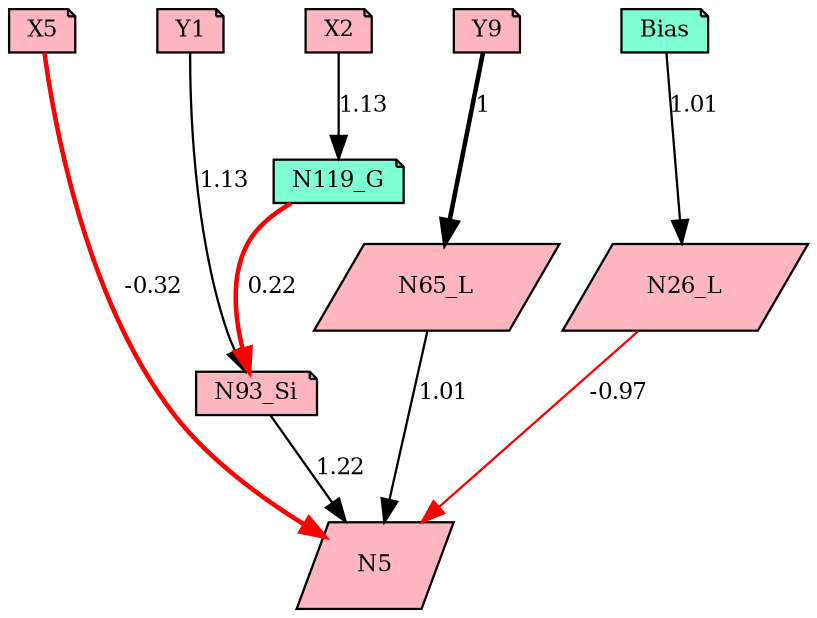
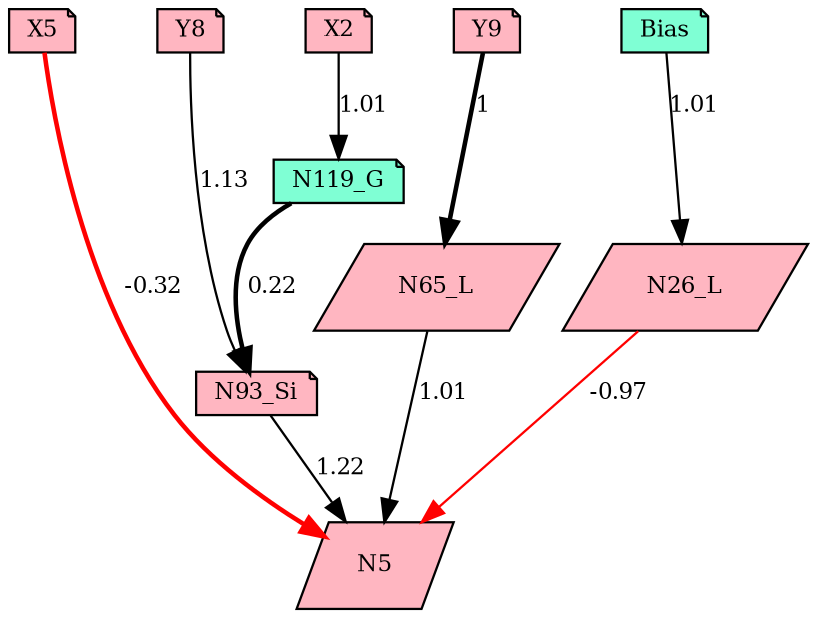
  digraph {
    node [fillcolor=lightpink fontsize=10 shape=note style=filled]
    edge [color=black fontsize=10 style=solid]
    N5 [height=0.1 shape=parallelogram width=0.1]
    n2 [fillcolor=aquamarine height=0.1 label=Bias width=0.1]
    n3 [height=0.1 label=X5 width=0.1]
-   n4 [height=0.1 label=Y1 width=0.1]
+   n4 [height=0.1 label=Y8 width=0.1]
    n5 [height=0.1 label=X2 width=0.1]
    n6 [height=0.1 label=Y9 width=0.1]
    n7 [height=0.1 label=N26_L shape=parallelogram width=0.1]
    n8 [height=0.1 label=N93_Si width=0.1]
    n9 [fillcolor=aquamarine height=0.1 label=N119_G width=0.1]
    n10 [height=0.1 label=N65_L shape=parallelogram width=0.1]
    subgraph sub_1 {
      rank=same
      N5
    }
    subgraph sub_2 {
      rank=same
      n2
      n3
      n4
      n5
      n6
    }
    n2 -> n7 [label=1.01]
    n3 -> N5 [arrowType=inv color=red label=-0.32 style=bold]
    n3 -> n4 [style=invis color="" fontsize=""]
    n4 -> n5 [style=invis color="" fontsize=""]
    n4 -> n8 [label=1.13]
    n5 -> n6 [style=invis color="" fontsize=""]
-   n5 -> n9 [label=1.13]
+   n5 -> n9 [label=1.01]
    n6 -> n2 [style=invis color="" fontsize=""]
    n6 -> n10 [label=1 style=bold]
    n7 -> N5 [arrowType=inv color=red label=-0.97]
    n8 -> N5 [label=1.22]
-   n9 -> n8 [color=red label=0.22 style=bold]
+   n9 -> n8 [label=0.22 style=bold]
    n10 -> N5 [label=1.01]
  }
